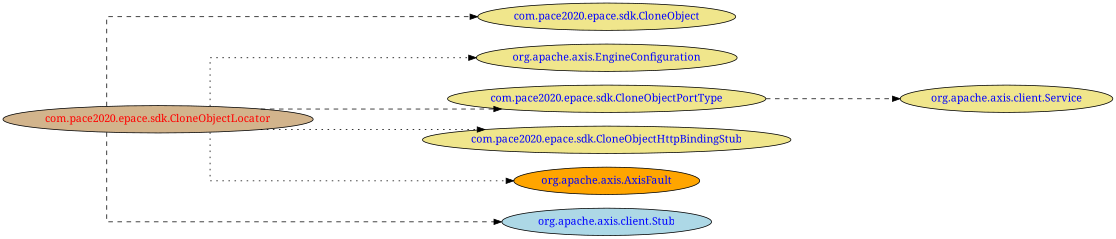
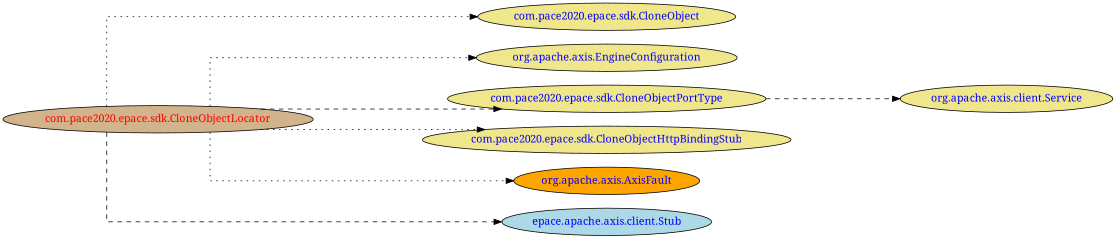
  digraph {
    concentrate=true
    fontname="Noto Serif"
    rankdir=LR
    ranksep=2.0
    splines=ortho
    node [fillcolor=khaki fontcolor=blue fontname="Noto Serif" style=filled]
    edge [fontname="Noto Serif" style=dotted]
    "com.pace2020.epace.sdk.CloneObjectLocator" [fillcolor=tan fontcolor=red]
    "com.pace2020.epace.sdk.CloneObject"
    "org.apache.axis.EngineConfiguration"
    "com.pace2020.epace.sdk.CloneObjectPortType"
    "com.pace2020.epace.sdk.CloneObjectHttpBindingStub"
    "org.apache.axis.AxisFault" [fillcolor=orange]
-   "org.apache.axis.client.Stub" [fillcolor=lightblue]
+   "org.apache.axis.client.Stub" [fillcolor=lightblue label="epace.apache.axis.client.Stub"]
    "org.apache.axis.client.Service"
-   "com.pace2020.epace.sdk.CloneObjectLocator" -> "com.pace2020.epace.sdk.CloneObject" [style=dashed]
+   "com.pace2020.epace.sdk.CloneObjectLocator" -> "com.pace2020.epace.sdk.CloneObject"
    "com.pace2020.epace.sdk.CloneObjectLocator" -> "org.apache.axis.EngineConfiguration"
    "com.pace2020.epace.sdk.CloneObjectLocator" -> "com.pace2020.epace.sdk.CloneObjectPortType" [style=dashed]
    "com.pace2020.epace.sdk.CloneObjectLocator" -> "com.pace2020.epace.sdk.CloneObjectHttpBindingStub"
    "com.pace2020.epace.sdk.CloneObjectLocator" -> "org.apache.axis.AxisFault"
    "com.pace2020.epace.sdk.CloneObjectLocator" -> "org.apache.axis.client.Stub" [style=dashed]
    "com.pace2020.epace.sdk.CloneObjectPortType" -> "org.apache.axis.client.Service" [style=dashed]
  }
